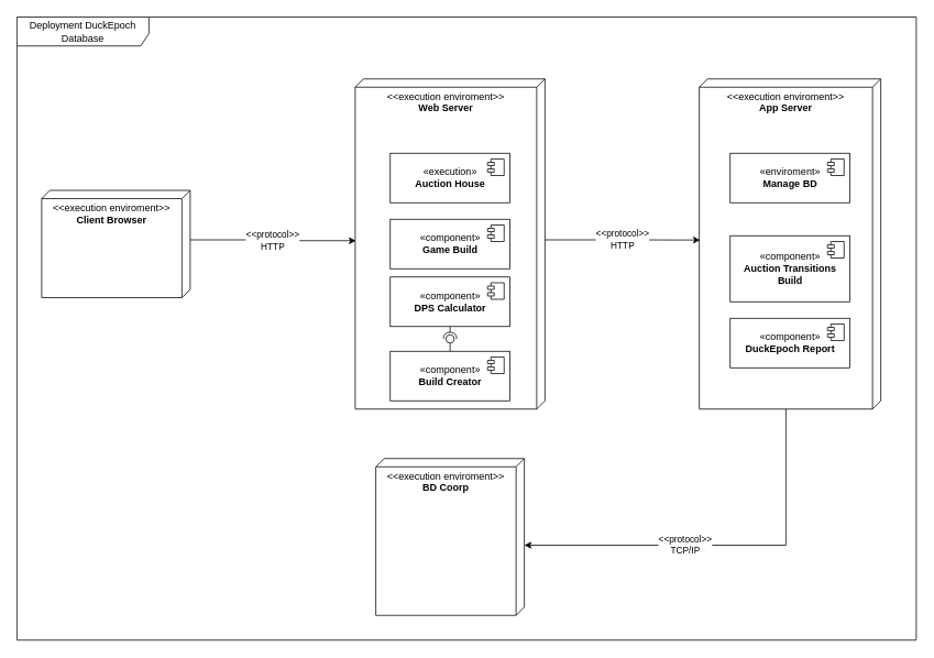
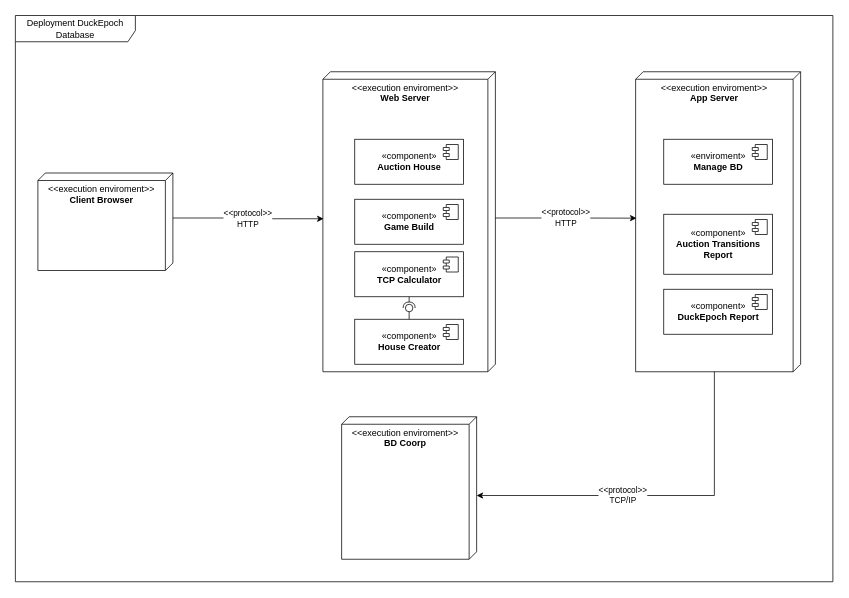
  <mxCell id="0" />
  <mxCell id="1" parent="0" />
  <mxCell id="2" value="&amp;lt;&amp;lt;execution enviroment&amp;gt;&amp;gt;&lt;br&gt;&lt;b&gt;Client Browser&lt;/b&gt;" style="verticalAlign=top;align=center;spacingTop=8;spacingLeft=2;spacingRight=12;shape=cube;size=10;direction=south;fontStyle=0;html=1;whiteSpace=wrap;" vertex="1" parent="1"><mxGeometry x="50" y="230" width="180" height="130" as="geometry" /></mxCell>
  <mxCell id="3" value="&amp;lt;&amp;lt;execution enviroment&amp;gt;&amp;gt;&lt;br&gt;&lt;b&gt;Web Server&lt;/b&gt;" style="verticalAlign=top;align=center;spacingTop=8;spacingLeft=2;spacingRight=12;shape=cube;size=10;direction=south;fontStyle=0;html=1;whiteSpace=wrap;" vertex="1" parent="1"><mxGeometry x="430" y="95" width="230" height="400" as="geometry" /></mxCell>
  <mxCell id="4" value="&amp;lt;&amp;lt;execution enviroment&amp;gt;&amp;gt;&lt;br&gt;&lt;b&gt;App Server&lt;/b&gt;" style="verticalAlign=top;align=center;spacingTop=8;spacingLeft=2;spacingRight=12;shape=cube;size=10;direction=south;fontStyle=0;html=1;whiteSpace=wrap;" vertex="1" parent="1"><mxGeometry x="847" y="95" width="220" height="400" as="geometry" /></mxCell>
  <mxCell id="5" value="&amp;lt;&amp;lt;execution enviroment&amp;gt;&amp;gt;&lt;br&gt;&lt;b&gt;BD Coorp&lt;br&gt;&lt;br&gt;&lt;br&gt;&lt;/b&gt;" style="verticalAlign=top;align=center;spacingTop=8;spacingLeft=2;spacingRight=12;shape=cube;size=10;direction=south;fontStyle=0;html=1;whiteSpace=wrap;" vertex="1" parent="1"><mxGeometry x="455" y="555" width="180" height="190" as="geometry" /></mxCell>
  <mxCell id="6" value="Deployment DuckEpoch Database" style="shape=umlFrame;whiteSpace=wrap;html=1;pointerEvents=0;width=160;height=35;" vertex="1" parent="1"><mxGeometry y="20" width="1090" height="755" as="geometry" x="20" /></mxCell>
- <mxCell id="7" value="«execution»&lt;br&gt;&lt;b&gt;Auction House&lt;/b&gt;" style="html=1;dropTarget=0;whiteSpace=wrap;" vertex="1" parent="1"><mxGeometry x="472.5" y="185" width="145" height="60" as="geometry" /></mxCell>
+ <mxCell id="7" value="«component»&lt;br&gt;&lt;b&gt;Auction House&lt;/b&gt;" style="html=1;dropTarget=0;whiteSpace=wrap;" vertex="1" parent="1"><mxGeometry x="472.5" y="185" width="145" height="60" as="geometry" /></mxCell>
  <mxCell id="8" value="" style="shape=module;jettyWidth=8;jettyHeight=4;" vertex="1" parent="7"><mxGeometry x="1" width="20" height="20" relative="1" as="geometry"><mxPoint x="-27" y="7" as="offset" /></mxGeometry></mxCell>
  <mxCell id="9" value="«component»&lt;br&gt;&lt;b&gt;Game Build&lt;/b&gt;" style="html=1;dropTarget=0;whiteSpace=wrap;" vertex="1" parent="1"><mxGeometry x="472.5" y="265" width="145" height="60" as="geometry" /></mxCell>
  <mxCell id="10" value="" style="shape=module;jettyWidth=8;jettyHeight=4;" vertex="1" parent="9"><mxGeometry x="1" width="20" height="20" relative="1" as="geometry"><mxPoint x="-27" y="7" as="offset" /></mxGeometry></mxCell>
- <mxCell id="11" value="«component»&lt;br&gt;&lt;b&gt;DPS Calculator&lt;/b&gt;" style="html=1;dropTarget=0;whiteSpace=wrap;" vertex="1" parent="1"><mxGeometry x="472.5" y="335" width="145" height="60" as="geometry" /></mxCell>
+ <mxCell id="11" value="«component»&lt;br&gt;&lt;b&gt;TCP Calculator&lt;/b&gt;" style="html=1;dropTarget=0;whiteSpace=wrap;" vertex="1" parent="1"><mxGeometry x="472.5" y="335" width="145" height="60" as="geometry" /></mxCell>
  <mxCell id="12" value="" style="shape=module;jettyWidth=8;jettyHeight=4;" vertex="1" parent="11"><mxGeometry x="1" width="20" height="20" relative="1" as="geometry"><mxPoint x="-27" y="7" as="offset" /></mxGeometry></mxCell>
- <mxCell id="13" value="«component»&lt;br&gt;&lt;b&gt;Build Creator&lt;/b&gt;" style="html=1;dropTarget=0;whiteSpace=wrap;" vertex="1" parent="1"><mxGeometry x="472.5" y="425" width="145" height="60" as="geometry" /></mxCell>
+ <mxCell id="13" value="«component»&lt;br&gt;&lt;b&gt;House Creator&lt;/b&gt;" style="html=1;dropTarget=0;whiteSpace=wrap;" vertex="1" parent="1"><mxGeometry x="472.5" y="425" width="145" height="60" as="geometry" /></mxCell>
  <mxCell id="14" value="" style="shape=module;jettyWidth=8;jettyHeight=4;" vertex="1" parent="13"><mxGeometry x="1" width="20" height="20" relative="1" as="geometry"><mxPoint x="-27" y="7" as="offset" /></mxGeometry></mxCell>
  <mxCell id="15" value="«enviroment»&lt;div&gt;&lt;b&gt;Manage BD&lt;/b&gt;&lt;/div&gt;" style="html=1;dropTarget=0;whiteSpace=wrap;" vertex="1" parent="1"><mxGeometry x="884.5" y="185" width="145" height="60" as="geometry" /></mxCell>
  <mxCell id="16" value="" style="shape=module;jettyWidth=8;jettyHeight=4;" vertex="1" parent="15"><mxGeometry x="1" width="20" height="20" relative="1" as="geometry"><mxPoint x="-27" y="7" as="offset" /></mxGeometry></mxCell>
  <mxCell id="17" value="" style="rounded=0;orthogonalLoop=1;jettySize=auto;html=1;endArrow=halfCircle;endFill=0;endSize=6;strokeWidth=1;sketch=0;exitX=0.5;exitY=1;exitDx=0;exitDy=0;" edge="1" target="19" parent="1" source="11"><mxGeometry relative="1" as="geometry"><mxPoint x="565" y="397.5" as="sourcePoint" /></mxGeometry></mxCell>
  <mxCell id="18" value="" style="rounded=0;orthogonalLoop=1;jettySize=auto;html=1;endArrow=oval;endFill=0;sketch=0;sourcePerimeterSpacing=0;targetPerimeterSpacing=0;endSize=10;exitX=0.5;exitY=0;exitDx=0;exitDy=0;" edge="1" target="19" parent="1" source="13"><mxGeometry relative="1" as="geometry"><mxPoint x="525" y="397.5" as="sourcePoint" /></mxGeometry></mxCell>
  <mxCell id="19" value="" style="ellipse;whiteSpace=wrap;html=1;align=center;aspect=fixed;fillColor=none;strokeColor=none;resizable=0;perimeter=centerPerimeter;rotatable=0;allowArrows=0;points=[];outlineConnect=1;" vertex="1" parent="1"><mxGeometry x="540" y="405" width="10" height="10" as="geometry" /></mxCell>
  <mxCell id="20" value="" style="ellipse;whiteSpace=wrap;html=1;align=center;aspect=fixed;fillColor=none;strokeColor=none;resizable=0;perimeter=centerPerimeter;rotatable=0;allowArrows=0;points=[];outlineConnect=1;" vertex="1" parent="1"><mxGeometry x="540" y="235" width="10" height="10" as="geometry" /></mxCell>
- <mxCell id="21" value="«component»&lt;div&gt;&lt;b&gt;Auction Transitions Build&lt;/b&gt;&lt;/div&gt;" style="html=1;dropTarget=0;whiteSpace=wrap;" vertex="1" parent="1"><mxGeometry x="884.5" y="285" width="145" height="80" as="geometry" /></mxCell>
+ <mxCell id="21" value="«component»&lt;div&gt;&lt;b&gt;Auction Transitions Report&lt;/b&gt;&lt;/div&gt;" style="html=1;dropTarget=0;whiteSpace=wrap;" vertex="1" parent="1"><mxGeometry x="884.5" y="285" width="145" height="80" as="geometry" /></mxCell>
  <mxCell id="22" value="" style="shape=module;jettyWidth=8;jettyHeight=4;" vertex="1" parent="21"><mxGeometry x="1" width="20" height="20" relative="1" as="geometry"><mxPoint x="-27" y="7" as="offset" /></mxGeometry></mxCell>
  <mxCell id="23" value="«component»&lt;div&gt;&lt;b&gt;DuckEpoch Report&lt;/b&gt;&lt;/div&gt;" style="html=1;dropTarget=0;whiteSpace=wrap;" vertex="1" parent="1"><mxGeometry x="884.5" y="385" width="145" height="60" as="geometry" /></mxCell>
  <mxCell id="24" value="" style="shape=module;jettyWidth=8;jettyHeight=4;" vertex="1" parent="23"><mxGeometry x="1" width="20" height="20" relative="1" as="geometry"><mxPoint x="-27" y="7" as="offset" /></mxGeometry></mxCell>
  <mxCell id="25" value="&amp;lt;&amp;lt;protocol&amp;gt;&amp;gt;&lt;br&gt;HTTP" style="edgeStyle=orthogonalEdgeStyle;rounded=0;orthogonalLoop=1;jettySize=auto;html=1;exitX=0;exitY=0;exitDx=60;exitDy=0;exitPerimeter=0;entryX=0.49;entryY=0.996;entryDx=0;entryDy=0;entryPerimeter=0;" edge="1" parent="1" source="2" target="3"><mxGeometry relative="1" as="geometry" /></mxCell>
  <mxCell id="26" value="&amp;lt;&amp;lt;protocol&amp;gt;&amp;gt;&lt;br&gt;HTTP" style="edgeStyle=orthogonalEdgeStyle;rounded=0;orthogonalLoop=1;jettySize=auto;html=1;exitX=0;exitY=0;exitDx=195;exitDy=0;exitPerimeter=0;entryX=0.488;entryY=0.995;entryDx=0;entryDy=0;entryPerimeter=0;" edge="1" parent="1" source="3" target="4"><mxGeometry relative="1" as="geometry" /></mxCell>
  <mxCell id="27" value="&amp;lt;&amp;lt;protocol&amp;gt;&amp;gt;&lt;br&gt;TCP/IP" style="edgeStyle=orthogonalEdgeStyle;rounded=0;orthogonalLoop=1;jettySize=auto;html=1;exitX=0;exitY=0;exitDx=400;exitDy=115;exitPerimeter=0;entryX=0;entryY=0;entryDx=105;entryDy=0;entryPerimeter=0;" edge="1" parent="1" source="4" target="5"><mxGeometry x="0.191" relative="1" as="geometry"><mxPoint as="offset" /></mxGeometry></mxCell>
